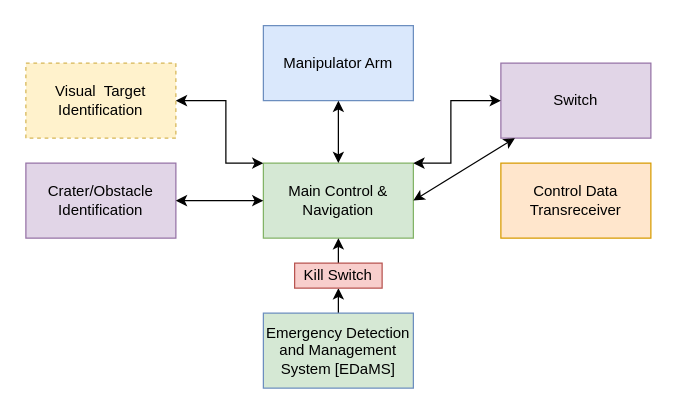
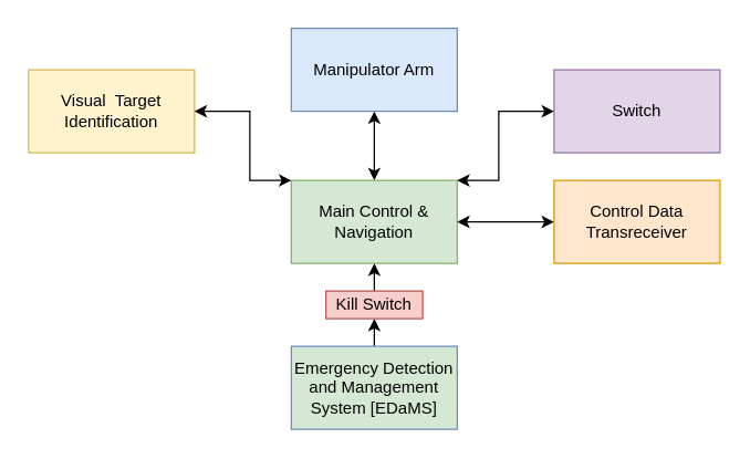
  <mxCell id="0" />
  <mxCell id="1" parent="0" />
  <mxCell id="2" value="Manipulator Arm" style="rounded=0;whiteSpace=wrap;html=1;fillColor=#dae8fc;strokeColor=#6c8ebf;" parent="1" vertex="1"><mxGeometry x="210" y="20" width="120" height="60" as="geometry" /></mxCell>
  <mxCell id="3" value="Main Control &amp;amp; Navigation" style="rounded=0;whiteSpace=wrap;html=1;fillColor=#d5e8d4;strokeColor=#82b366;" parent="1" vertex="1"><mxGeometry x="210" y="130" width="120" height="60" as="geometry" /></mxCell>
- <mxCell id="4" value="Visual&amp;nbsp; Target Identification" style="rounded=0;whiteSpace=wrap;html=1;fillColor=#fff2cc;strokeColor=#d6b656;dashed=1;" parent="1" vertex="1"><mxGeometry x="20" y="50" width="120" height="60" as="geometry" /></mxCell>
- <mxCell id="5" value="Crater/Obstacle Identification" style="rounded=0;whiteSpace=wrap;html=1;fillColor=#e1d5e7;strokeColor=#9673a6;" parent="1" vertex="1"><mxGeometry x="20" y="130" width="120" height="60" as="geometry" /></mxCell>
+ <mxCell id="4" value="Visual&amp;nbsp; Target Identification" style="rounded=0;whiteSpace=wrap;html=1;fillColor=#fff2cc;strokeColor=#d6b656;" parent="1" vertex="1"><mxGeometry x="20" y="50" width="120" height="60" as="geometry" /></mxCell>
  <mxCell id="6" value="Switch" style="rounded=0;whiteSpace=wrap;html=1;fillColor=#e1d5e7;strokeColor=#9673a6;" parent="1" vertex="1"><mxGeometry x="400" y="50" width="120" height="60" as="geometry" /></mxCell>
  <mxCell id="7" value="Control Data Transreceiver" style="rounded=0;whiteSpace=wrap;html=1;fillColor=#ffe6cc;strokeColor=#d79b00;" parent="1" vertex="1"><mxGeometry x="400" y="130" width="120" height="60" as="geometry" /></mxCell>
  <mxCell id="8" style="edgeStyle=orthogonalEdgeStyle;rounded=0;orthogonalLoop=1;jettySize=auto;html=1;exitX=0.5;exitY=0;exitDx=0;exitDy=0;entryX=0.5;entryY=1;entryDx=0;entryDy=0;" parent="1" source="9" target="11" edge="1"><mxGeometry relative="1" as="geometry" /></mxCell>
  <mxCell id="9" value="Emergency Detection and Management System [EDaMS]" style="rounded=0;whiteSpace=wrap;html=1;fillColor=#d5e8d4;strokeColor=#6c8ebf;" parent="1" vertex="1"><mxGeometry x="210" y="250" width="120" height="60" as="geometry" /></mxCell>
  <mxCell id="10" style="edgeStyle=orthogonalEdgeStyle;rounded=0;orthogonalLoop=1;jettySize=auto;html=1;exitX=0.5;exitY=0;exitDx=0;exitDy=0;entryX=0.5;entryY=1;entryDx=0;entryDy=0;" parent="1" source="11" target="3" edge="1"><mxGeometry relative="1" as="geometry" /></mxCell>
  <mxCell id="11" value="Kill Switch" style="rounded=0;whiteSpace=wrap;html=1;fillColor=#f8cecc;strokeColor=#b85450;" parent="1" vertex="1"><mxGeometry x="235" y="210" width="70" height="20" as="geometry" /></mxCell>
  <mxCell id="12" value="" style="endArrow=classic;startArrow=classic;html=1;rounded=0;entryX=0.5;entryY=1;entryDx=0;entryDy=0;exitX=0.5;exitY=0;exitDx=0;exitDy=0;" parent="1" source="3" target="2" edge="1"><mxGeometry width="50" height="50" relative="1" as="geometry"><mxPoint x="260" y="160" as="sourcePoint" /><mxPoint x="310" y="110" as="targetPoint" /></mxGeometry></mxCell>
- <mxCell id="13" value="" style="endArrow=classic;startArrow=classic;html=1;rounded=0;exitX=1;exitY=0.5;exitDx=0;exitDy=0;" parent="1" source="3" target="6" edge="1"><mxGeometry width="50" height="50" relative="1" as="geometry"><mxPoint x="340" y="170" as="sourcePoint" /><mxPoint x="390" y="120" as="targetPoint" /></mxGeometry></mxCell>
+ <mxCell id="13" value="" style="endArrow=classic;startArrow=classic;html=1;rounded=0;exitX=1;exitY=0.5;exitDx=0;exitDy=0;entryX=0;entryY=0.5;entryDx=0;entryDy=0;" parent="1" source="3" target="7" edge="1"><mxGeometry width="50" height="50" relative="1" as="geometry"><mxPoint x="340" y="170" as="sourcePoint" /><mxPoint x="390" y="120" as="targetPoint" /></mxGeometry></mxCell>
  <mxCell id="14" value="" style="endArrow=classic;startArrow=classic;html=1;rounded=0;entryX=1;entryY=0.5;entryDx=0;entryDy=0;exitX=0;exitY=0;exitDx=0;exitDy=0;" parent="1" source="3" target="4" edge="1"><mxGeometry width="50" height="50" relative="1" as="geometry"><mxPoint x="160" y="120" as="sourcePoint" /><mxPoint x="210" y="70" as="targetPoint" /><Array as="points"><mxPoint x="180" y="130" /><mxPoint x="180" y="80" /></Array></mxGeometry></mxCell>
  <mxCell id="15" value="" style="endArrow=classic;startArrow=classic;html=1;rounded=0;entryX=0;entryY=0.5;entryDx=0;entryDy=0;" parent="1" target="6" edge="1"><mxGeometry width="50" height="50" relative="1" as="geometry"><mxPoint x="330" y="130" as="sourcePoint" /><mxPoint x="380" y="80" as="targetPoint" /><Array as="points"><mxPoint x="360" y="130" /><mxPoint x="360" y="80" /></Array></mxGeometry></mxCell>
- <mxCell id="16" value="" style="endArrow=classic;startArrow=classic;html=1;rounded=0;entryX=1;entryY=0.5;entryDx=0;entryDy=0;exitX=0;exitY=0.5;exitDx=0;exitDy=0;" edge="1" parent="1" source="3" target="5"><mxGeometry width="50" height="50" relative="1" as="geometry"><mxPoint x="260" y="160" as="sourcePoint" /><mxPoint x="310" y="110" as="targetPoint" /></mxGeometry></mxCell>
